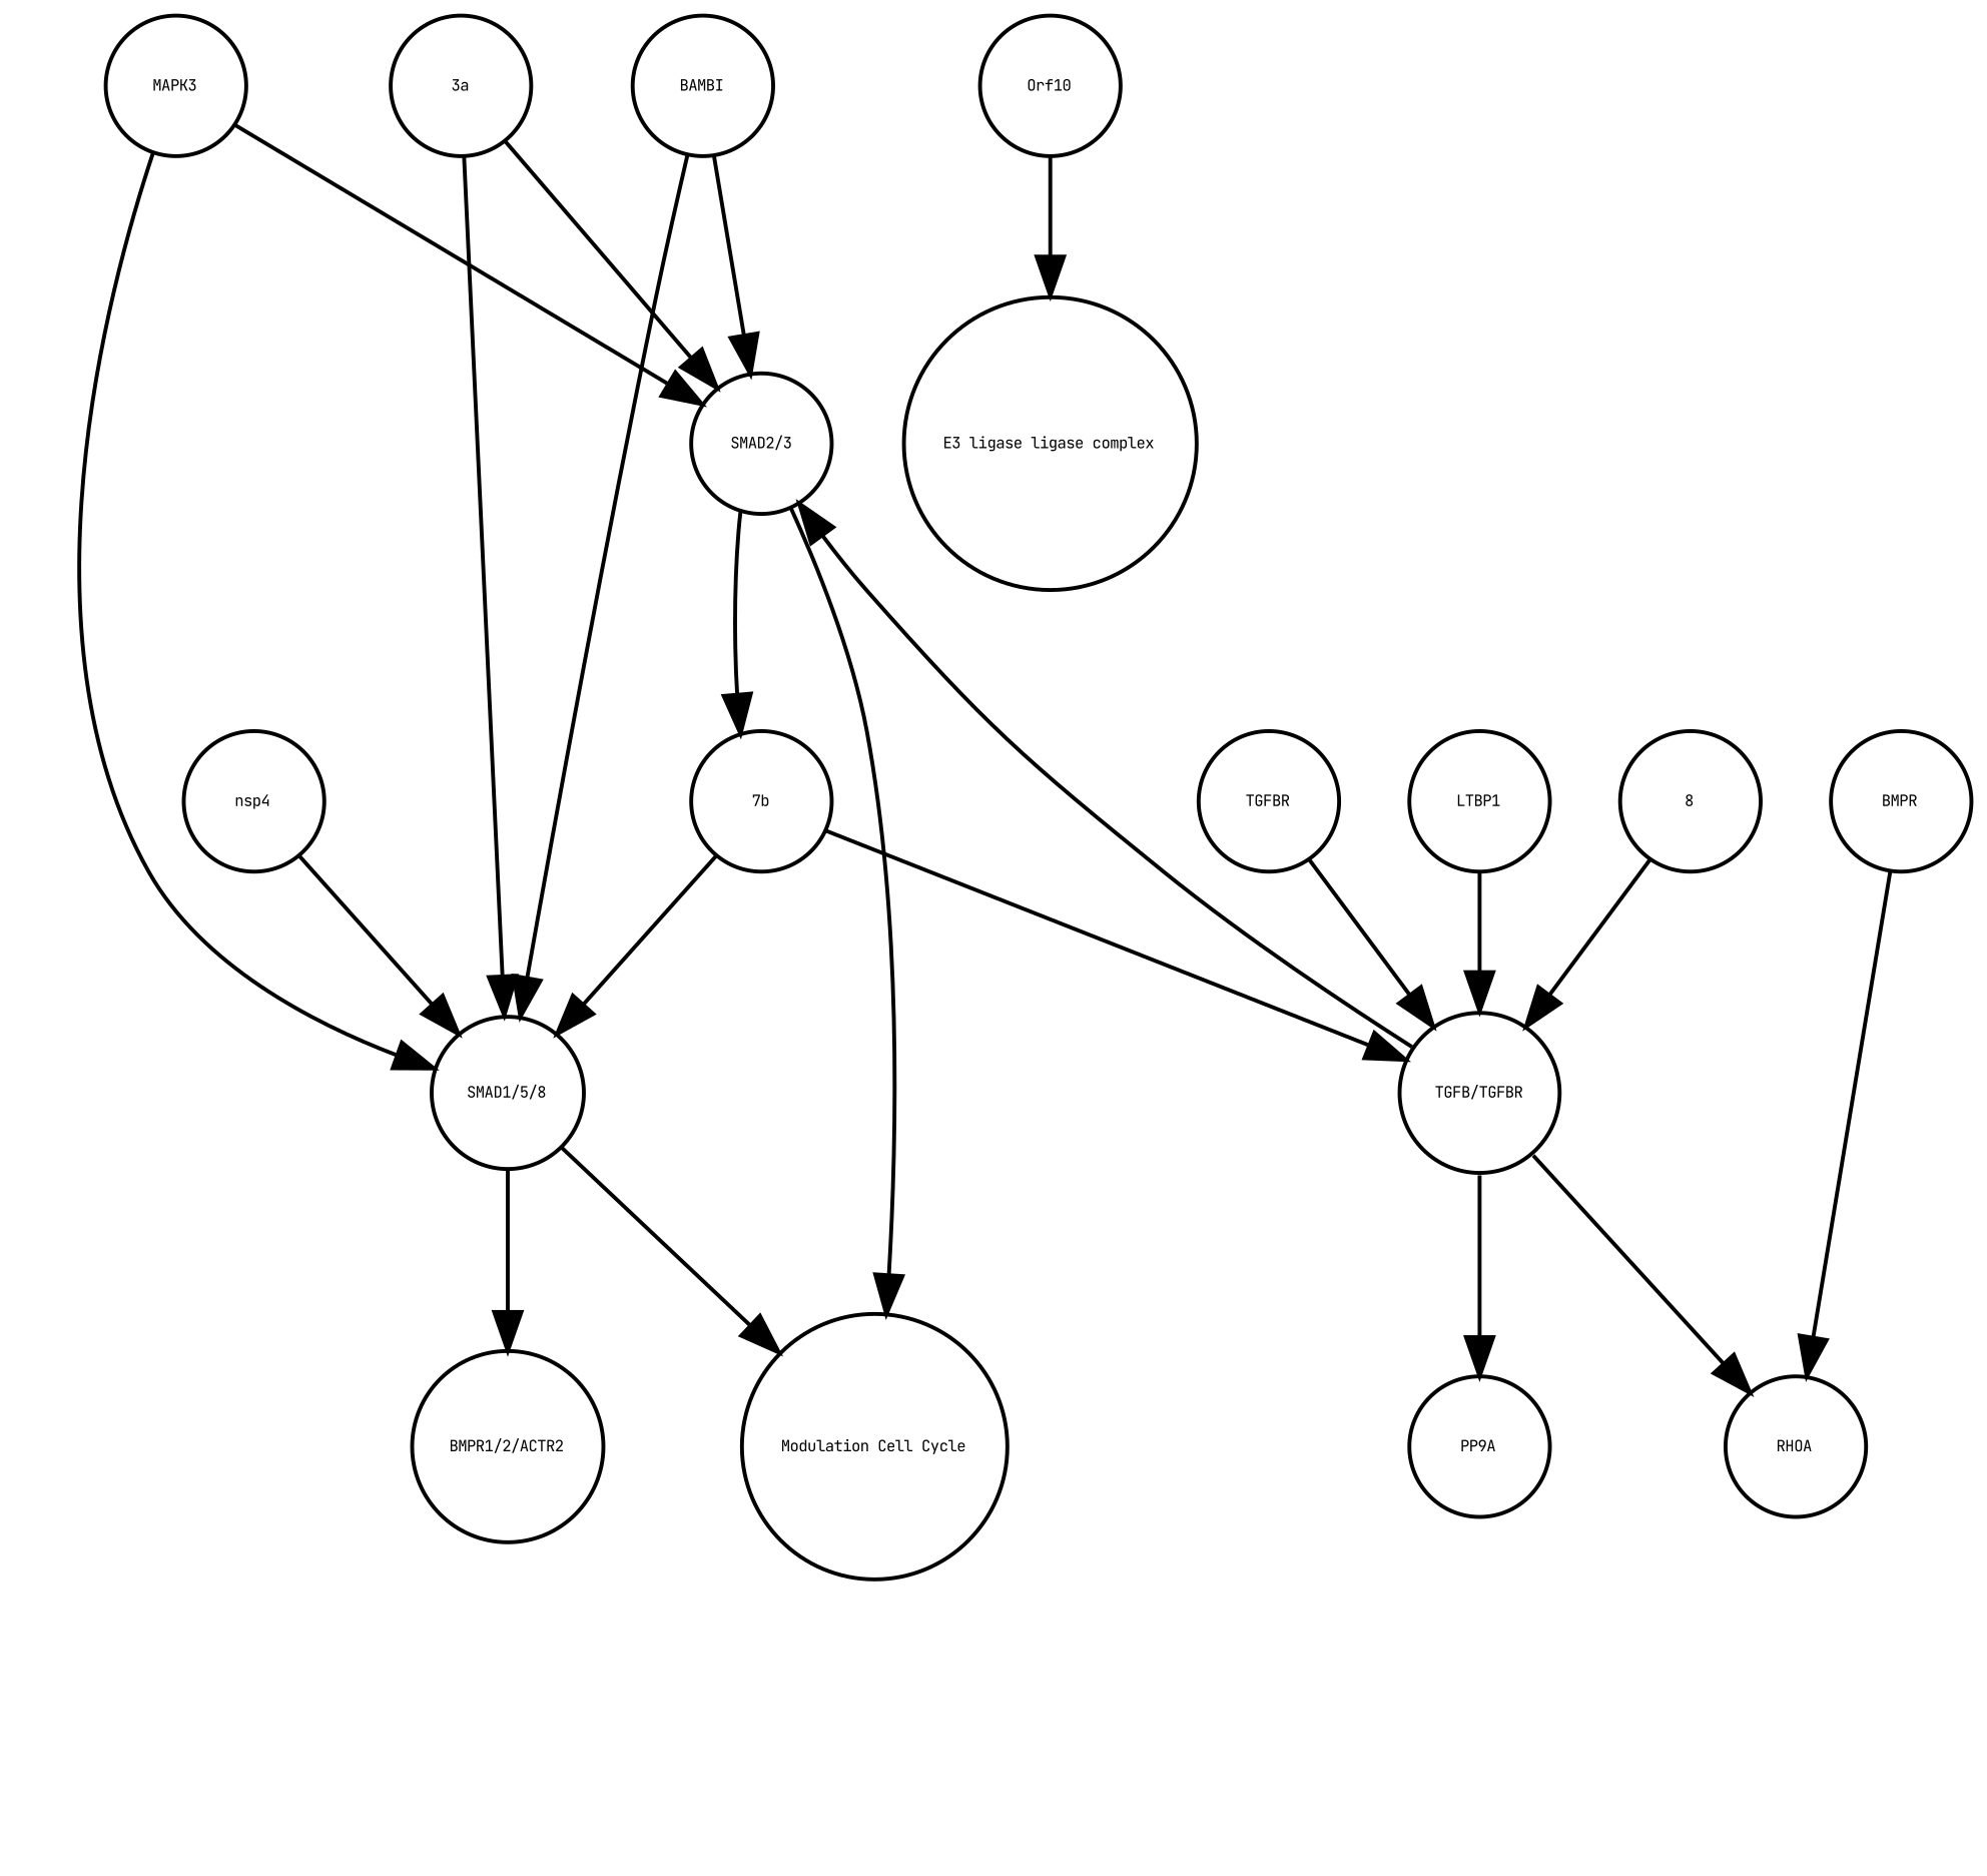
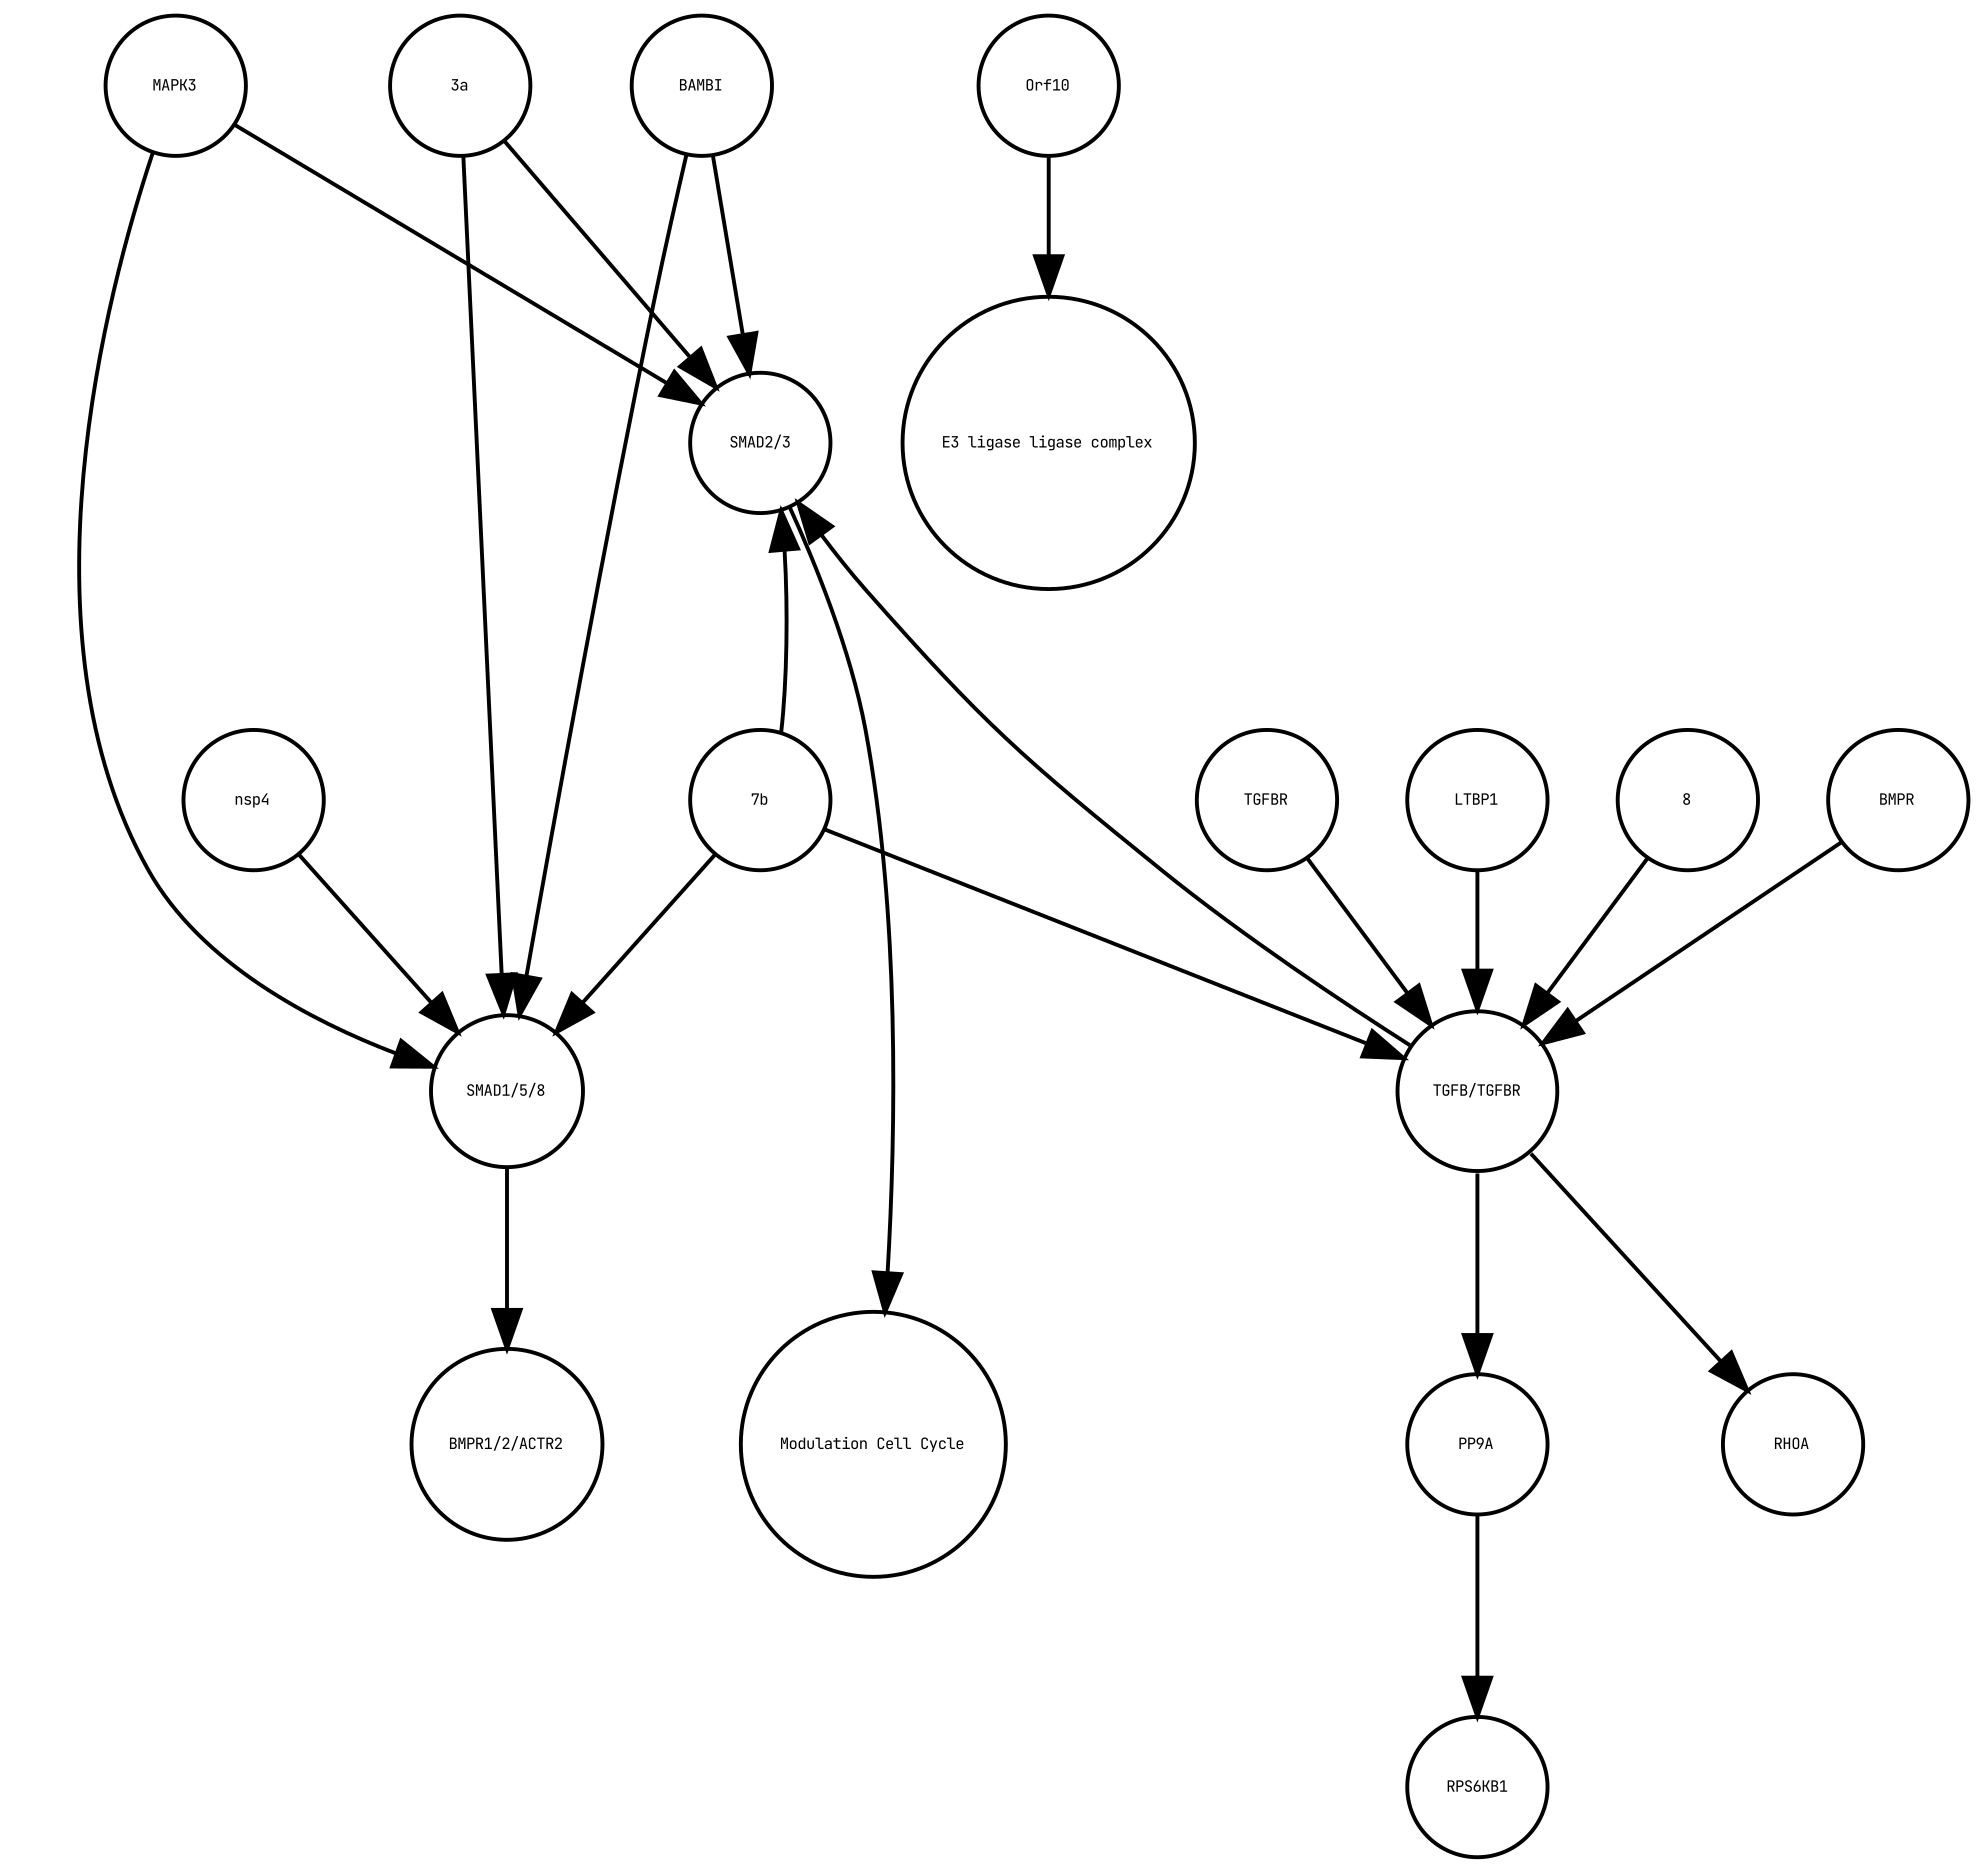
  strict digraph {
    fontname="JetBrains Mono"
    node [bipartite=0 cls=macromolecule fontname="JetBrains Mono" fontsize=4 shape=circle]
    edge [fontname="JetBrains Mono" interaction_type=stimulation annotation="urn_miriam_doi_10.1101%2F2020.06.17.156455"]
    n1 [cls=complex label="SMAD1/5/8"]
    n2 [cls=phenotype label="Modulation Cell Cycle"]
    n3 [cls=complex label="BMPR1/2/ACTR2"]
    n4 [cls=complex label="SMAD2/3"]
    n5 [cls=complex label=TGFBR]
    n6 [cls=complex label="TGFB/TGFBR"]
    n7 [cls=complex label=PP9A]
    n8 [label=RHOA]
    n9 [label=BAMBI]
    n10 [label=LTBP1]
+   n11 [label=RPS6KB1]
    n12 [label=MAPK3]
    n13 [label="3a"]
    n14 [label=BMPR]
    n15 [cls=complex label="E3 ligase ligase complex"]
    n16 [label=8]
    n17 [label="7b"]
    n18 [annotation=urn_miriam_ncbiprotein_BCD58762 label=Orf10]
    n19 [label=nsp4]
-   n1 -> n2 [annotation=""]
    n1 -> n3 [interaction_type=catalysis]
    n4 -> n2 [annotation=""]
    n5 -> n6 [interaction_type=production annotation=""]
    n6 -> n4
    n6 -> n7 [annotation="urn_miriam_doi_10.1101%2F2020.03.31.019216"]
    n6 -> n8
+   n7 -> n11 [interaction_type=catalysis annotation=""]
    n9 -> n1 [interaction_type=inhibition]
    n9 -> n4 [interaction_type=inhibition]
    n10 -> n6 [interaction_type=inhibition]
    n12 -> n1 [interaction_type=inhibition]
    n12 -> n4 [interaction_type=inhibition]
    n13 -> n1
    n13 -> n4
-   n14 -> n8 [interaction_type=production annotation=""]
+   n14 -> n6 [interaction_type=production annotation=""]
    n16 -> n6
    n17 -> n1
-   n4 -> n17
+   n17 -> n4
    n17 -> n6 [interaction_type=inhibition]
    n18 -> n15 [interaction_type=production annotation=""]
    n19 -> n1
  }
